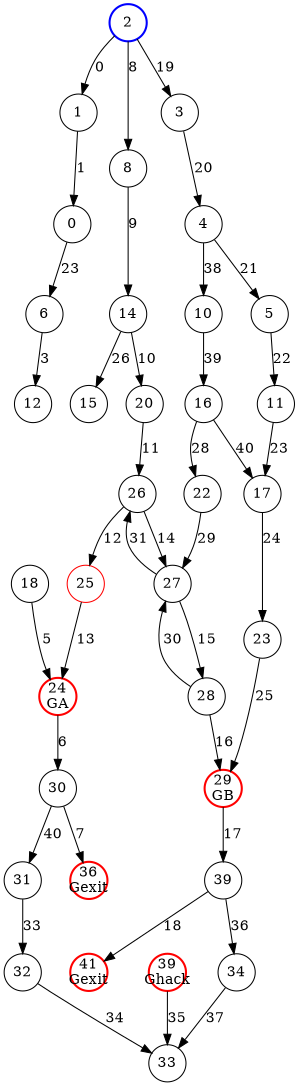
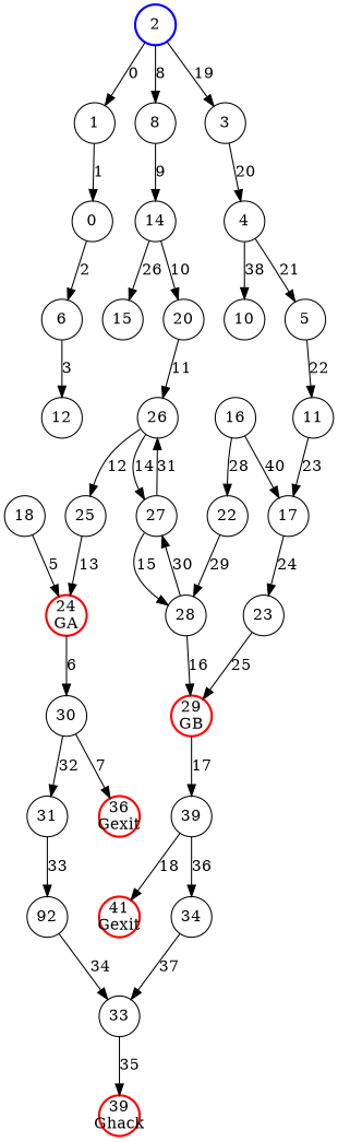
  digraph {
    node [fixedsize=shape shape=circle]
    edge [color=black]
    n1 [color=blue label=2 style=bold]
    n2 [label=1]
    n3 [label=8]
    n4 [label=3]
    n5 [label=0]
    n6 [label=14]
    n7 [label=4]
    n8 [label=6]
    n9 [label=12]
    n10 [label=18]
    n11 [color=red label="24\nGA" style=bold]
    n12 [label=30]
    n13 [color=red label="36\nGexit" style=bold]
    n14 [label=31]
-   n15 [label=32]
+   n15 [label=92]
    n16 [label=20]
    n17 [label=15]
    n18 [label=26]
-   n19 [label=25 color=red]
+   n19 [label=25]
    n20 [label=27]
    n21 [label=28]
    n22 [color=red label="29\nGB" style=bold]
    n23 [label=39]
    n24 [color=red label="41\nGexit" style=bold]
    n25 [label=34]
    n26 [label=33]
    n27 [label=5]
    n28 [label=10]
    n29 [label=11]
    n30 [label=16]
    n31 [label=17]
    n32 [label=23]
    n33 [label=22]
    n34 [color=red label="39\nGhack" style=bold]
    n1 -> n2 [label=0]
    n1 -> n3 [label=8]
    n1 -> n4 [label=19]
    n2 -> n5 [label=1]
    n3 -> n6 [label=9]
    n4 -> n7 [label=20]
-   n5 -> n8 [label=23]
+   n5 -> n8 [label=2]
    n6 -> n16 [label=10]
    n6 -> n17 [label=26]
    n7 -> n27 [label=21]
    n7 -> n28 [label=38]
    n8 -> n9 [label=3]
    n10 -> n11 [label=5]
    n11 -> n12 [label=6]
    n12 -> n13 [label=7]
-   n12 -> n14 [label=40]
+   n12 -> n14 [label=32]
    n14 -> n15 [label=33]
    n15 -> n26 [label=34]
    n16 -> n18 [label=11]
    n18 -> n19 [label=12]
    n18 -> n20 [label=14]
    n19 -> n11 [label=13]
    n20 -> n18 [label=31]
    n20 -> n21 [label=15]
    n21 -> n20 [label=30]
    n21 -> n22 [label=16]
    n22 -> n23 [label=17]
    n23 -> n24 [label=18]
    n23 -> n25 [label=36]
    n25 -> n26 [label=37]
-   n34 -> n26 [label=35]
+   n26 -> n34 [label=35]
    n27 -> n29 [label=22]
-   n28 -> n30 [label=39]
    n29 -> n31 [label=23]
    n30 -> n31 [label=40]
    n30 -> n33 [label=28]
    n31 -> n32 [label=24]
    n32 -> n22 [label=25]
-   n33 -> n20 [label=29]
+   n33 -> n21 [label=29]
  }
